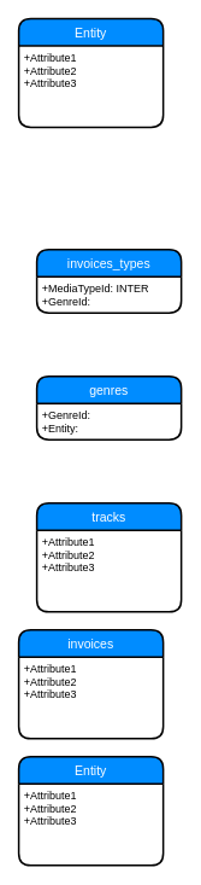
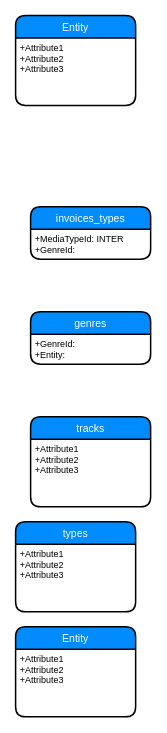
  <mxCell id="0" />
  <mxCell id="1" parent="0" />
  <mxCell id="2" value="invoices_types" parent="1" style="swimlane;childLayout=stackLayout;horizontal=1;startSize=30;horizontalStack=0;fillColor=#008cff;fontColor=#FFFFFF;rounded=1;fontSize=14;fontStyle=0;strokeWidth=2;resizeParent=0;resizeLast=1;shadow=0;dashed=0;align=center;" vertex="1"><mxGeometry as="geometry" height="70" width="160" x="40" y="275" /></mxCell>
  <mxCell id="3" value="+MediaTypeId: INTER&#10;+GenreId:" parent="2" style="align=left;strokeColor=none;fillColor=none;spacingLeft=4;fontSize=12;verticalAlign=top;resizable=0;rotatable=0;part=1;" vertex="1"><mxGeometry as="geometry" height="40" width="160" y="30" /></mxCell>
  <mxCell id="4" value="genres" parent="1" style="swimlane;childLayout=stackLayout;horizontal=1;startSize=30;horizontalStack=0;fillColor=#008cff;fontColor=#FFFFFF;rounded=1;fontSize=14;fontStyle=0;strokeWidth=2;resizeParent=0;resizeLast=1;shadow=0;dashed=0;align=center;" vertex="1"><mxGeometry as="geometry" height="70" width="160" x="40" y="415" /></mxCell>
  <mxCell id="5" value="+GenreId:&#10;+Entity:" parent="4" style="align=left;strokeColor=none;fillColor=none;spacingLeft=4;fontSize=12;verticalAlign=top;resizable=0;rotatable=0;part=1;" vertex="1"><mxGeometry as="geometry" height="40" width="160" y="30" /></mxCell>
  <mxCell id="6" value="tracks" parent="1" style="swimlane;childLayout=stackLayout;horizontal=1;startSize=30;horizontalStack=0;fillColor=#008cff;fontColor=#FFFFFF;rounded=1;fontSize=14;fontStyle=0;strokeWidth=2;resizeParent=0;resizeLast=1;shadow=0;dashed=0;align=center;" vertex="1"><mxGeometry as="geometry" height="120" width="160" x="40" y="555" /></mxCell>
  <mxCell id="7" value="+Attribute1&#10;+Attribute2&#10;+Attribute3" parent="6" style="align=left;strokeColor=none;fillColor=none;spacingLeft=4;fontSize=12;verticalAlign=top;resizable=0;rotatable=0;part=1;" vertex="1"><mxGeometry as="geometry" height="90" width="160" y="30" /></mxCell>
  <mxCell id="8" value="Entity" parent="1" style="swimlane;childLayout=stackLayout;horizontal=1;startSize=30;horizontalStack=0;fillColor=#008cff;fontColor=#FFFFFF;rounded=1;fontSize=14;fontStyle=0;strokeWidth=2;resizeParent=0;resizeLast=1;shadow=0;dashed=0;align=center;" vertex="1"><mxGeometry as="geometry" height="120" width="160" y="20" x="20" /></mxCell>
  <mxCell id="9" value="+Attribute1&#10;+Attribute2&#10;+Attribute3" parent="8" style="align=left;strokeColor=none;fillColor=none;spacingLeft=4;fontSize=12;verticalAlign=top;resizable=0;rotatable=0;part=1;" vertex="1"><mxGeometry as="geometry" height="90" width="160" y="30" /></mxCell>
- <mxCell id="10" value="invoices" parent="1" style="swimlane;childLayout=stackLayout;horizontal=1;startSize=30;horizontalStack=0;fillColor=#008cff;fontColor=#FFFFFF;rounded=1;fontSize=14;fontStyle=0;strokeWidth=2;resizeParent=0;resizeLast=1;shadow=0;dashed=0;align=center;" vertex="1"><mxGeometry as="geometry" height="120" width="160" y="695" x="20" /></mxCell>
+ <mxCell id="10" value="types" parent="1" style="swimlane;childLayout=stackLayout;horizontal=1;startSize=30;horizontalStack=0;fillColor=#008cff;fontColor=#FFFFFF;rounded=1;fontSize=14;fontStyle=0;strokeWidth=2;resizeParent=0;resizeLast=1;shadow=0;dashed=0;align=center;" vertex="1"><mxGeometry as="geometry" height="120" width="160" y="695" x="20" /></mxCell>
  <mxCell id="11" value="+Attribute1&#10;+Attribute2&#10;+Attribute3" parent="10" style="align=left;strokeColor=none;fillColor=none;spacingLeft=4;fontSize=12;verticalAlign=top;resizable=0;rotatable=0;part=1;" vertex="1"><mxGeometry as="geometry" height="90" width="160" y="30" /></mxCell>
  <mxCell id="12" value="Entity" parent="1" style="swimlane;childLayout=stackLayout;horizontal=1;startSize=30;horizontalStack=0;fillColor=#008cff;fontColor=#FFFFFF;rounded=1;fontSize=14;fontStyle=0;strokeWidth=2;resizeParent=0;resizeLast=1;shadow=0;dashed=0;align=center;" vertex="1"><mxGeometry as="geometry" height="120" width="160" y="835" x="20" /></mxCell>
  <mxCell id="13" value="+Attribute1&#10;+Attribute2&#10;+Attribute3" parent="12" style="align=left;strokeColor=none;fillColor=none;spacingLeft=4;fontSize=12;verticalAlign=top;resizable=0;rotatable=0;part=1;" vertex="1"><mxGeometry as="geometry" height="90" width="160" y="30" /></mxCell>
